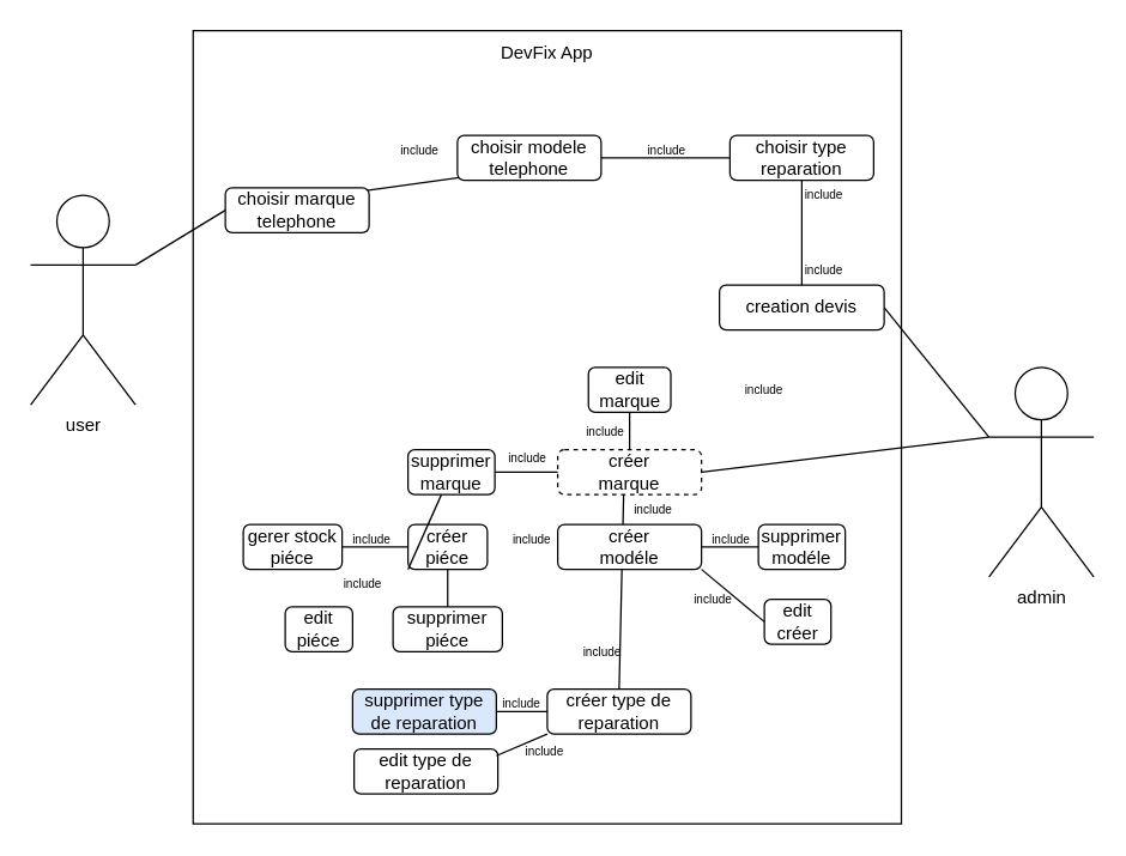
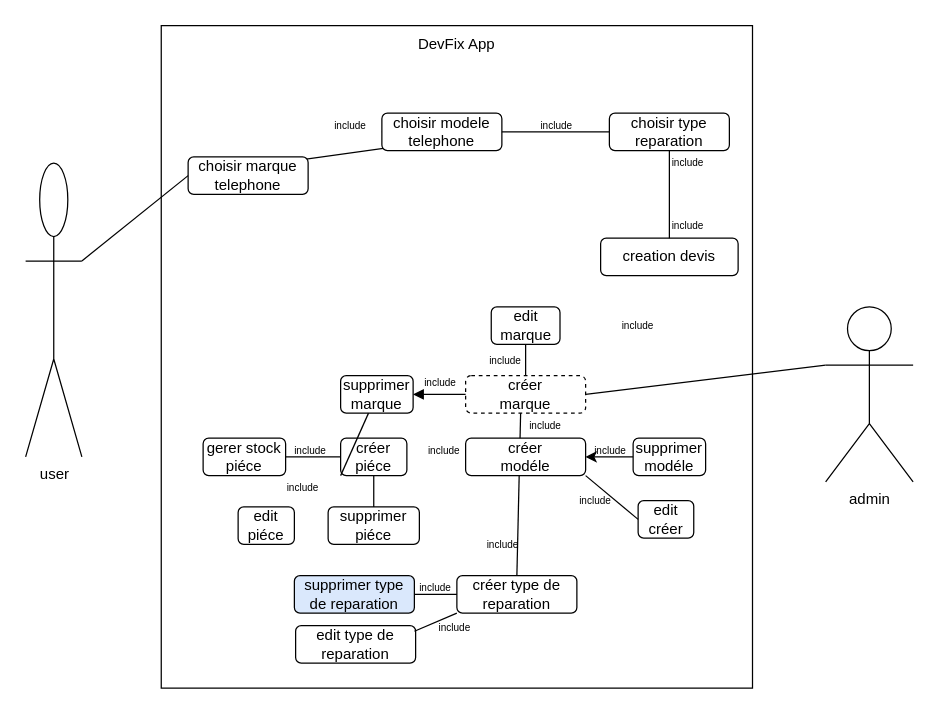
  <mxCell id="0" />
  <mxCell id="1" parent="0" />
  <mxCell id="2" value="" style="rounded=0;whiteSpace=wrap;html=1;" parent="1" vertex="1"><mxGeometry x="128.5" y="20" width="473" height="530" as="geometry" /></mxCell>
  <mxCell id="3" value="admin" style="shape=umlActor;verticalLabelPosition=bottom;verticalAlign=top;html=1;outlineConnect=0;" parent="1" vertex="1"><mxGeometry x="660" y="245" width="70" height="140" as="geometry" /></mxCell>
- <mxCell id="4" value="user" style="shape=umlActor;verticalLabelPosition=bottom;verticalAlign=top;html=1;outlineConnect=0;" parent="1" vertex="1"><mxGeometry x="20" y="130" width="70" height="140" as="geometry" /></mxCell>
+ <mxCell id="4" value="user" style="shape=umlActor;verticalLabelPosition=bottom;verticalAlign=top;html=1;outlineConnect=0;" parent="1" vertex="1"><mxGeometry x="20" y="130" width="45" height="235" as="geometry" /></mxCell>
  <mxCell id="5" value="DevFix App" style="text;html=1;strokeColor=none;fillColor=none;align=center;verticalAlign=middle;whiteSpace=wrap;rounded=0;" parent="1" vertex="1"><mxGeometry x="305" y="20" width="120" height="30" as="geometry" /></mxCell>
  <mxCell id="6" value="" style="endArrow=none;html=1;rounded=0;exitX=0;exitY=0.5;exitDx=0;exitDy=0;entryX=1;entryY=0.5;entryDx=0;entryDy=0;" parent="1" source="11" target="7" edge="1"><mxGeometry width="50" height="50" relative="1" as="geometry"><mxPoint x="320" y="270" as="sourcePoint" /><mxPoint x="370" y="220" as="targetPoint" /></mxGeometry></mxCell>
  <mxCell id="7" value="choisir type reparation" style="rounded=1;whiteSpace=wrap;html=1;" parent="1" vertex="1"><mxGeometry x="487" y="90" width="96" height="30" as="geometry" /></mxCell>
  <mxCell id="8" value="" style="endArrow=none;html=1;rounded=0;entryX=0;entryY=0.5;entryDx=0;entryDy=0;exitX=1;exitY=0.333;exitDx=0;exitDy=0;exitPerimeter=0;" parent="1" source="4" target="18" edge="1"><mxGeometry width="50" height="50" relative="1" as="geometry"><mxPoint x="320" y="270" as="sourcePoint" /><mxPoint x="370" y="220" as="targetPoint" /></mxGeometry></mxCell>
- <mxCell id="9" value="" style="endArrow=none;html=1;rounded=0;entryX=1;entryY=0.5;entryDx=0;entryDy=0;exitX=0;exitY=0.333;exitDx=0;exitDy=0;exitPerimeter=0;" parent="1" source="3" target="12" edge="1"><mxGeometry width="50" height="50" relative="1" as="geometry"><mxPoint x="100" y="187" as="sourcePoint" /><mxPoint x="210" y="115" as="targetPoint" /></mxGeometry></mxCell>
  <mxCell id="10" value="" style="endArrow=none;html=1;rounded=0;exitX=0;exitY=0.5;exitDx=0;exitDy=0;entryX=1;entryY=0.5;entryDx=0;entryDy=0;" parent="1" source="18" target="11" edge="1"><mxGeometry width="50" height="50" relative="1" as="geometry"><mxPoint x="150" y="105" as="sourcePoint" /><mxPoint x="521" y="105" as="targetPoint" /></mxGeometry></mxCell>
  <mxCell id="11" value="choisir modele telephone" style="rounded=1;whiteSpace=wrap;html=1;" parent="1" vertex="1"><mxGeometry x="305" y="90" width="96" height="30" as="geometry" /></mxCell>
  <mxCell id="12" value="creation devis" style="rounded=1;whiteSpace=wrap;html=1;" parent="1" vertex="1"><mxGeometry x="480" y="190" width="110" height="30" as="geometry" /></mxCell>
  <mxCell id="13" value="" style="endArrow=none;html=1;rounded=0;entryX=0.5;entryY=1;entryDx=0;entryDy=0;exitX=0.5;exitY=0;exitDx=0;exitDy=0;" parent="1" source="12" target="7" edge="1"><mxGeometry width="50" height="50" relative="1" as="geometry"><mxPoint x="753" y="177" as="sourcePoint" /><mxPoint x="593" y="115" as="targetPoint" /></mxGeometry></mxCell>
  <mxCell id="14" value="include" style="text;html=1;strokeColor=none;fillColor=none;align=center;verticalAlign=middle;whiteSpace=wrap;rounded=0;strokeWidth=1;fontSize=8;" parent="1" vertex="1"><mxGeometry x="260" y="90" width="40" height="20" as="geometry" /></mxCell>
  <mxCell id="15" value="include" style="text;html=1;strokeColor=none;fillColor=none;align=center;verticalAlign=middle;whiteSpace=wrap;rounded=0;strokeWidth=1;fontSize=8;" parent="1" vertex="1"><mxGeometry x="425" y="90" width="40" height="20" as="geometry" /></mxCell>
  <mxCell id="16" value="include" style="text;html=1;strokeColor=none;fillColor=none;align=center;verticalAlign=middle;whiteSpace=wrap;rounded=0;strokeWidth=1;fontSize=8;" parent="1" vertex="1"><mxGeometry x="530" y="120" width="40" height="20" as="geometry" /></mxCell>
  <mxCell id="17" value="include" style="text;html=1;strokeColor=none;fillColor=none;align=center;verticalAlign=middle;whiteSpace=wrap;rounded=0;strokeWidth=1;fontSize=8;" parent="1" vertex="1"><mxGeometry x="530" y="170" width="40" height="20" as="geometry" /></mxCell>
  <mxCell id="18" value="choisir marque telephone" style="rounded=1;whiteSpace=wrap;html=1;" parent="1" vertex="1"><mxGeometry x="150" y="125" width="96" height="30" as="geometry" /></mxCell>
  <mxCell id="19" value="créer&lt;br&gt;marque" style="rounded=1;whiteSpace=wrap;html=1;dashed=1;" parent="1" vertex="1"><mxGeometry x="372" y="300" width="96" height="30" as="geometry" /></mxCell>
  <mxCell id="20" value="" style="endArrow=none;html=1;rounded=0;entryX=1;entryY=0.5;entryDx=0;entryDy=0;exitX=0;exitY=0.333;exitDx=0;exitDy=0;exitPerimeter=0;" parent="1" source="3" target="19" edge="1"><mxGeometry width="50" height="50" relative="1" as="geometry"><mxPoint x="670" y="177" as="sourcePoint" /><mxPoint x="600" y="215" as="targetPoint" /></mxGeometry></mxCell>
  <mxCell id="21" value="créer type de reparation" style="rounded=1;whiteSpace=wrap;html=1;" parent="1" vertex="1"><mxGeometry x="365" y="460" width="96" height="30" as="geometry" /></mxCell>
  <mxCell id="22" value="include" style="text;html=1;strokeColor=none;fillColor=none;align=center;verticalAlign=middle;whiteSpace=wrap;rounded=0;strokeWidth=1;fontSize=8;" parent="1" vertex="1"><mxGeometry x="490" y="250" width="40" height="20" as="geometry" /></mxCell>
  <mxCell id="23" value="" style="endArrow=none;html=1;rounded=0;entryX=0;entryY=0;entryDx=0;entryDy=0;exitX=0.5;exitY=0;exitDx=0;exitDy=0;" parent="1" source="21" target="25" edge="1"><mxGeometry width="50" height="50" relative="1" as="geometry"><mxPoint x="22" y="187" as="sourcePoint" /><mxPoint x="82" y="115" as="targetPoint" /></mxGeometry></mxCell>
  <mxCell id="24" value="créer&lt;br&gt;modéle" style="rounded=1;whiteSpace=wrap;html=1;" parent="1" vertex="1"><mxGeometry x="372" y="350" width="96" height="30" as="geometry" /></mxCell>
  <mxCell id="25" value="include" style="text;html=1;strokeColor=none;fillColor=none;align=center;verticalAlign=middle;whiteSpace=wrap;rounded=0;strokeWidth=1;fontSize=8;" parent="1" vertex="1"><mxGeometry x="416" y="330" width="40" height="20" as="geometry" /></mxCell>
  <mxCell id="26" value="include" style="text;html=1;strokeColor=none;fillColor=none;align=center;verticalAlign=middle;whiteSpace=wrap;rounded=0;strokeWidth=1;fontSize=8;" parent="1" vertex="1"><mxGeometry x="382" y="425" width="40" height="20" as="geometry" /></mxCell>
  <mxCell id="27" value="gerer stock&lt;br&gt;piéce" style="rounded=1;whiteSpace=wrap;html=1;" parent="1" vertex="1"><mxGeometry x="162" y="350" width="66" height="30" as="geometry" /></mxCell>
  <mxCell id="28" value="" style="endArrow=none;html=1;rounded=0;entryX=1;entryY=0.5;entryDx=0;entryDy=0;exitX=0;exitY=0.5;exitDx=0;exitDy=0;" parent="1" source="30" target="27" edge="1"><mxGeometry width="50" height="50" relative="1" as="geometry"><mxPoint x="592" y="177" as="sourcePoint" /><mxPoint x="478" y="325" as="targetPoint" /></mxGeometry></mxCell>
  <mxCell id="29" value="include" style="text;html=1;strokeColor=none;fillColor=none;align=center;verticalAlign=middle;whiteSpace=wrap;rounded=0;strokeWidth=1;fontSize=8;" parent="1" vertex="1"><mxGeometry x="335" y="350" width="40" height="20" as="geometry" /></mxCell>
  <mxCell id="30" value="créer&lt;br&gt;piéce" style="rounded=1;whiteSpace=wrap;html=1;" parent="1" vertex="1"><mxGeometry x="272" y="350" width="53" height="30" as="geometry" /></mxCell>
  <mxCell id="31" value="include" style="text;html=1;strokeColor=none;fillColor=none;align=center;verticalAlign=middle;whiteSpace=wrap;rounded=0;strokeWidth=1;fontSize=8;" parent="1" vertex="1"><mxGeometry x="228" y="350" width="40" height="20" as="geometry" /></mxCell>
  <mxCell id="32" value="supprimer&lt;br&gt;piéce" style="rounded=1;whiteSpace=wrap;html=1;" parent="1" vertex="1"><mxGeometry x="262" y="405" width="73" height="30" as="geometry" /></mxCell>
  <mxCell id="33" value="" style="endArrow=none;html=1;rounded=0;entryX=0.5;entryY=0;entryDx=0;entryDy=0;exitX=0.5;exitY=1;exitDx=0;exitDy=0;" parent="1" source="30" target="32" edge="1"><mxGeometry width="50" height="50" relative="1" as="geometry"><mxPoint x="22" y="210" as="sourcePoint" /><mxPoint x="412" y="215" as="targetPoint" /></mxGeometry></mxCell>
  <mxCell id="34" value="supprimer&amp;nbsp;type de reparation" style="rounded=1;whiteSpace=wrap;html=1;fillColor=#dae8fc;" parent="1" vertex="1"><mxGeometry x="235" y="460" width="96" height="30" as="geometry" /></mxCell>
  <mxCell id="35" value="" style="endArrow=none;html=1;rounded=0;entryX=1;entryY=0.5;entryDx=0;entryDy=0;exitX=0;exitY=0.5;exitDx=0;exitDy=0;" parent="1" source="21" target="34" edge="1"><mxGeometry width="50" height="50" relative="1" as="geometry"><mxPoint x="423" y="470" as="sourcePoint" /><mxPoint x="423" y="300" as="targetPoint" /></mxGeometry></mxCell>
  <mxCell id="36" value="include" style="text;html=1;strokeColor=none;fillColor=none;align=center;verticalAlign=middle;whiteSpace=wrap;rounded=0;strokeWidth=1;fontSize=8;" parent="1" vertex="1"><mxGeometry x="328" y="460" width="40" height="20" as="geometry" /></mxCell>
  <mxCell id="37" value="supprimer modéle" style="rounded=1;whiteSpace=wrap;html=1;" parent="1" vertex="1"><mxGeometry x="506" y="350" width="58" height="30" as="geometry" /></mxCell>
- <mxCell id="38" value="" style="endArrow=none;html=1;rounded=0;entryX=1;entryY=0.5;entryDx=0;entryDy=0;exitX=0;exitY=0.5;exitDx=0;exitDy=0;" parent="1" source="37" target="24" edge="1"><mxGeometry width="50" height="50" relative="1" as="geometry"><mxPoint x="670" y="177" as="sourcePoint" /><mxPoint x="478" y="325" as="targetPoint" /></mxGeometry></mxCell>
+ <mxCell id="38" value="" style="endArrow=classic;html=1;rounded=0;entryX=1;entryY=0.5;entryDx=0;entryDy=0;exitX=0;exitY=0.5;exitDx=0;exitDy=0;" parent="1" source="37" target="24" edge="1"><mxGeometry width="50" height="50" relative="1" as="geometry"><mxPoint x="670" y="177" as="sourcePoint" /><mxPoint x="478" y="325" as="targetPoint" /></mxGeometry></mxCell>
  <mxCell id="39" value="include" style="text;html=1;strokeColor=none;fillColor=none;align=center;verticalAlign=middle;whiteSpace=wrap;rounded=0;strokeWidth=1;fontSize=8;" parent="1" vertex="1"><mxGeometry x="468" y="350" width="40" height="20" as="geometry" /></mxCell>
  <mxCell id="40" value="supprimer marque" style="rounded=1;whiteSpace=wrap;html=1;" parent="1" vertex="1"><mxGeometry x="272" y="300" width="58" height="30" as="geometry" /></mxCell>
  <mxCell id="41" value="include" style="text;html=1;strokeColor=none;fillColor=none;align=center;verticalAlign=middle;whiteSpace=wrap;rounded=0;strokeWidth=1;fontSize=8;" parent="1" vertex="1"><mxGeometry x="332" y="296" width="40" height="20" as="geometry" /></mxCell>
- <mxCell id="42" value="" style="endArrow=none;html=1;rounded=0;entryX=1;entryY=0.5;entryDx=0;entryDy=0;exitX=0;exitY=0.5;exitDx=0;exitDy=0;" parent="1" source="19" target="40" edge="1"><mxGeometry width="50" height="50" relative="1" as="geometry"><mxPoint x="670" y="177" as="sourcePoint" /><mxPoint x="478" y="325" as="targetPoint" /></mxGeometry></mxCell>
+ <mxCell id="42" value="" style="endArrow=block;html=1;rounded=0;entryX=1;entryY=0.5;entryDx=0;entryDy=0;exitX=0;exitY=0.5;exitDx=0;exitDy=0;" parent="1" source="19" target="40" edge="1"><mxGeometry width="50" height="50" relative="1" as="geometry"><mxPoint x="670" y="177" as="sourcePoint" /><mxPoint x="478" y="325" as="targetPoint" /></mxGeometry></mxCell>
  <mxCell id="43" value="edit&lt;br&gt;marque" style="rounded=1;whiteSpace=wrap;html=1;" vertex="1" parent="1"><mxGeometry x="392.5" y="245" width="55" height="30" as="geometry" /></mxCell>
  <mxCell id="44" value="" style="endArrow=none;html=1;rounded=0;entryX=0.5;entryY=1;entryDx=0;entryDy=0;exitX=0.5;exitY=0;exitDx=0;exitDy=0;" edge="1" parent="1" source="19" target="43"><mxGeometry width="50" height="50" relative="1" as="geometry"><mxPoint x="670" y="177" as="sourcePoint" /><mxPoint x="478" y="325" as="targetPoint" /></mxGeometry></mxCell>
  <mxCell id="45" value="include" style="text;html=1;strokeColor=none;fillColor=none;align=center;verticalAlign=middle;whiteSpace=wrap;rounded=0;strokeWidth=1;fontSize=8;" vertex="1" parent="1"><mxGeometry x="384" y="278" width="40" height="20" as="geometry" /></mxCell>
  <mxCell id="46" value="edit&lt;br&gt;piéce" style="rounded=1;whiteSpace=wrap;html=1;" vertex="1" parent="1"><mxGeometry x="190" y="405" width="45" height="30" as="geometry" /></mxCell>
  <mxCell id="47" value="" style="endArrow=none;html=1;rounded=0;exitX=0;exitY=1;exitDx=0;exitDy=0;" edge="1" parent="1" source="30" target="40"><mxGeometry width="50" height="50" relative="1" as="geometry"><mxPoint x="309" y="390" as="sourcePoint" /><mxPoint x="309" y="415" as="targetPoint" /></mxGeometry></mxCell>
  <mxCell id="48" value="include" style="text;html=1;strokeColor=none;fillColor=none;align=center;verticalAlign=middle;whiteSpace=wrap;rounded=0;strokeWidth=1;fontSize=8;" vertex="1" parent="1"><mxGeometry x="222" y="380" width="40" height="20" as="geometry" /></mxCell>
  <mxCell id="49" value="edit&lt;br&gt;créer" style="rounded=1;whiteSpace=wrap;html=1;" vertex="1" parent="1"><mxGeometry x="510" y="400" width="44.5" height="30" as="geometry" /></mxCell>
  <mxCell id="50" value="" style="endArrow=none;html=1;rounded=0;entryX=0;entryY=0.5;entryDx=0;entryDy=0;exitX=1;exitY=1;exitDx=0;exitDy=0;" edge="1" parent="1" source="24" target="49"><mxGeometry width="50" height="50" relative="1" as="geometry"><mxPoint x="282" y="390" as="sourcePoint" /><mxPoint x="245" y="415" as="targetPoint" /></mxGeometry></mxCell>
  <mxCell id="51" value="include" style="text;html=1;strokeColor=none;fillColor=none;align=center;verticalAlign=middle;whiteSpace=wrap;rounded=0;strokeWidth=1;fontSize=8;" vertex="1" parent="1"><mxGeometry x="456" y="390" width="40" height="20" as="geometry" /></mxCell>
  <mxCell id="52" value="edit type de reparation" style="rounded=1;whiteSpace=wrap;html=1;" vertex="1" parent="1"><mxGeometry x="236" y="500" width="96" height="30" as="geometry" /></mxCell>
  <mxCell id="53" value="" style="endArrow=none;html=1;rounded=0;entryX=0.99;entryY=0.15;entryDx=0;entryDy=0;exitX=0;exitY=1;exitDx=0;exitDy=0;entryPerimeter=0;" edge="1" parent="1" source="21" target="52"><mxGeometry width="50" height="50" relative="1" as="geometry"><mxPoint x="474" y="350" as="sourcePoint" /><mxPoint x="516" y="385" as="targetPoint" /></mxGeometry></mxCell>
  <mxCell id="54" value="include" style="text;html=1;strokeColor=none;fillColor=none;align=center;verticalAlign=middle;whiteSpace=wrap;rounded=0;strokeWidth=1;fontSize=8;" vertex="1" parent="1"><mxGeometry x="342.5" y="497" width="41" height="10" as="geometry" /></mxCell>
